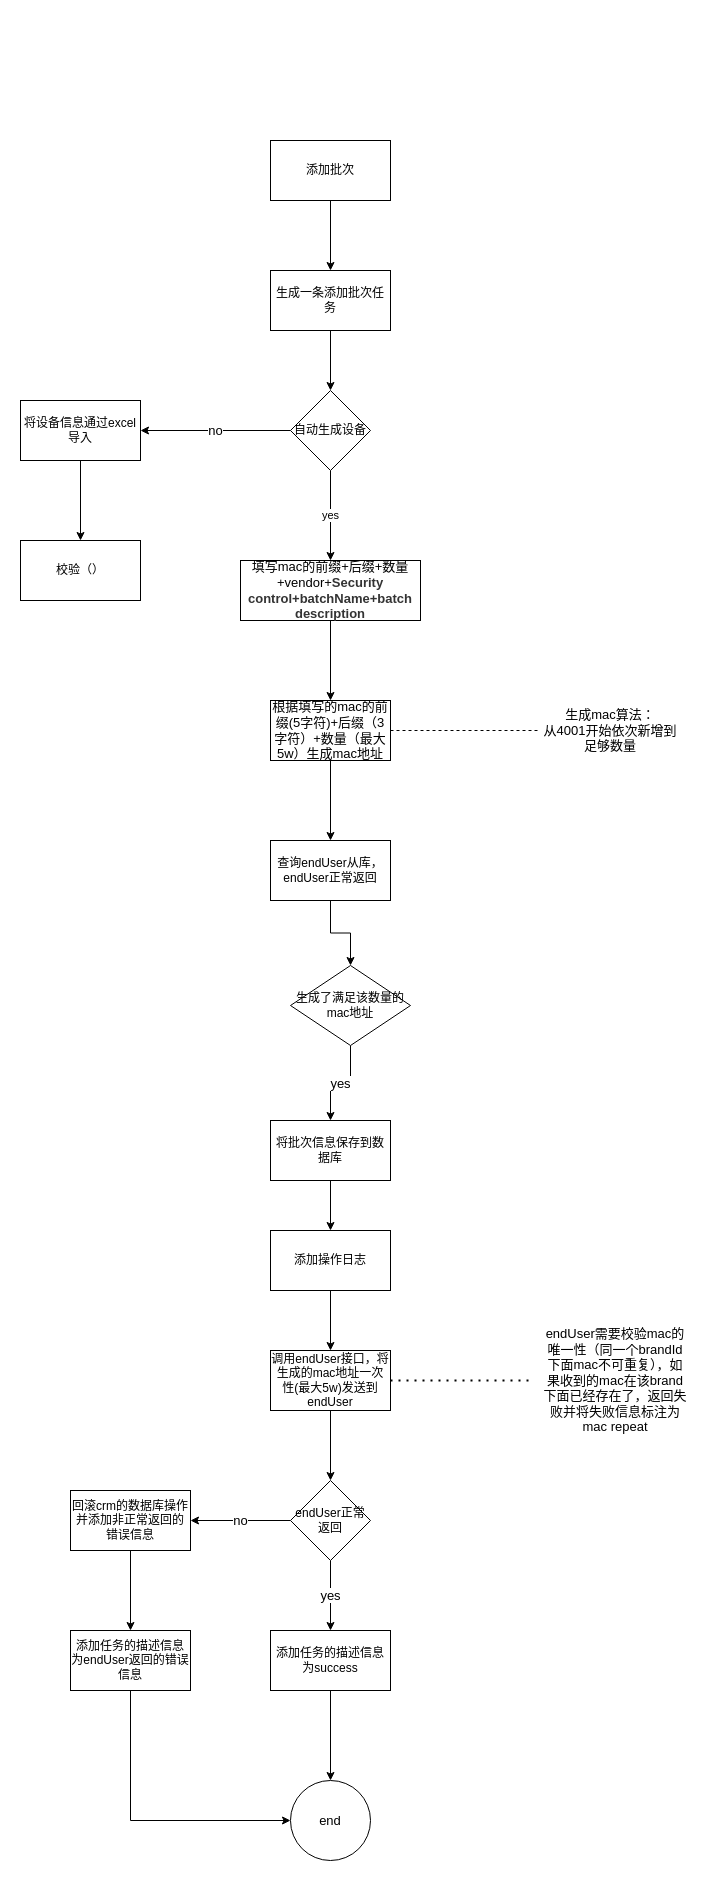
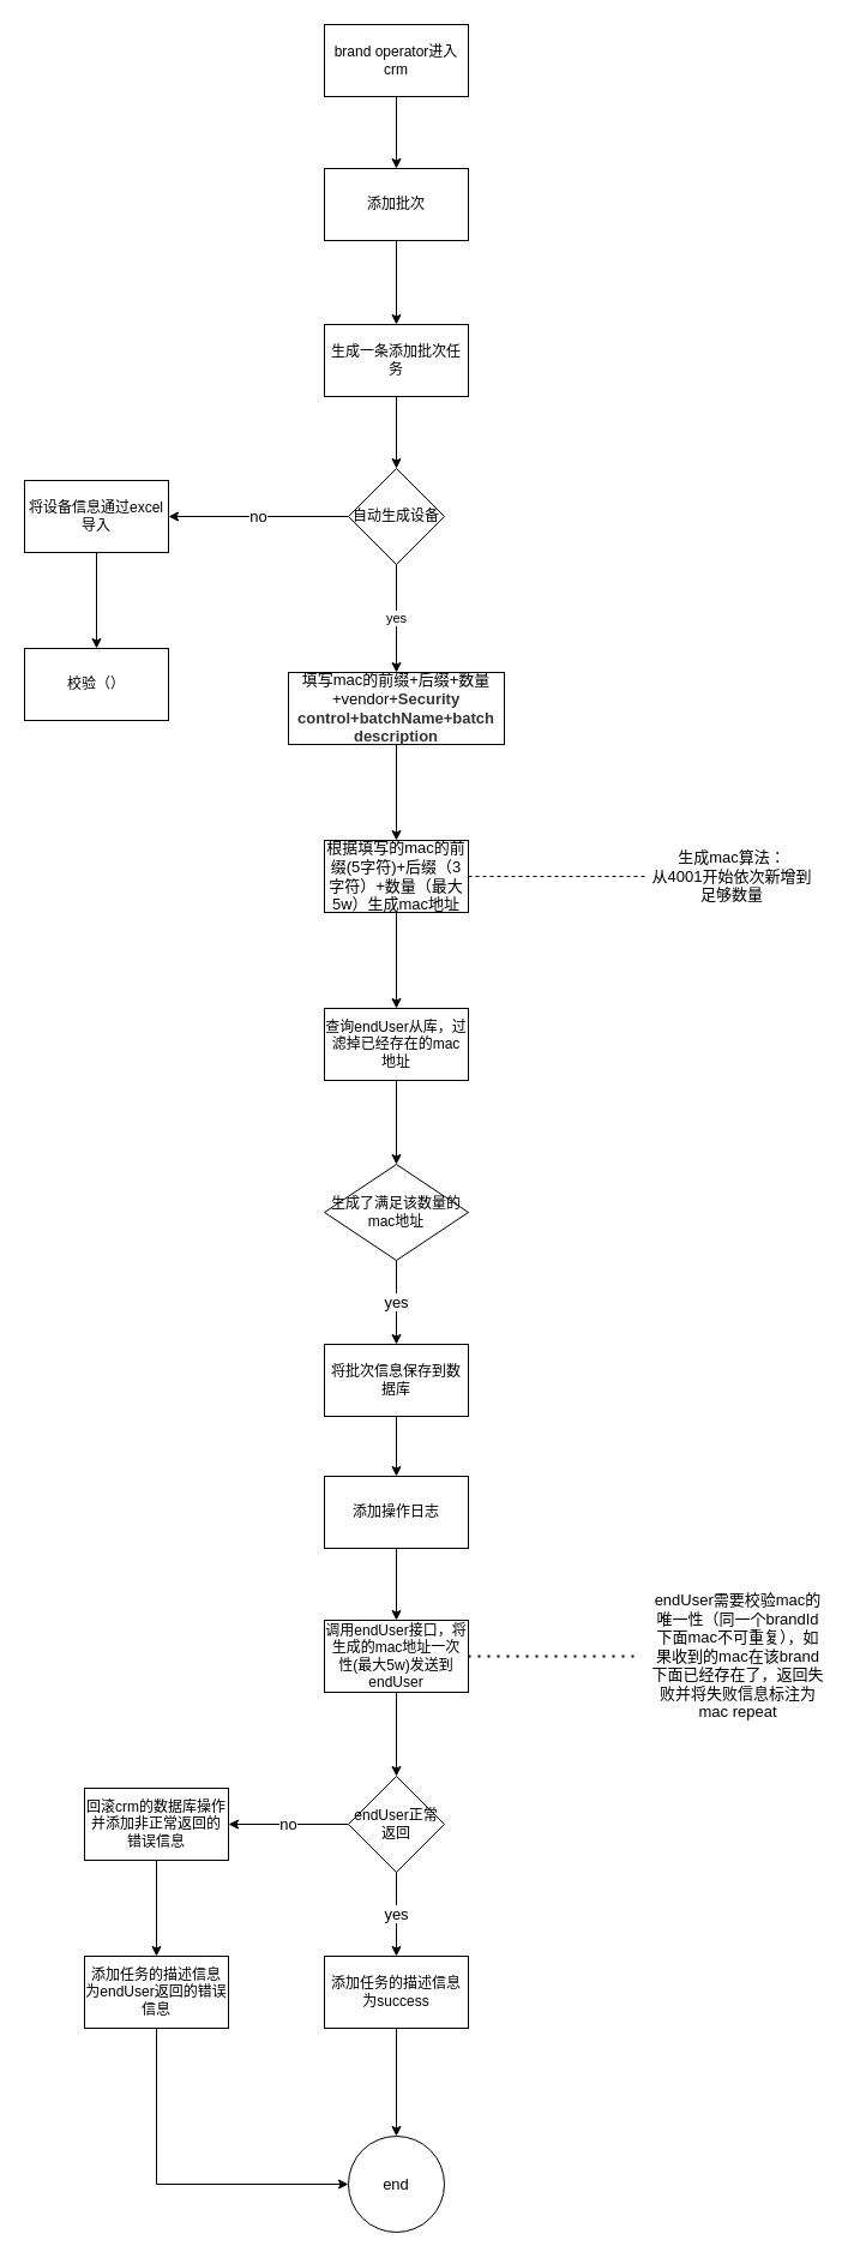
  <mxCell id="0" />
  <mxCell id="1" parent="0" />
  <mxCell id="2" value="" style="edgeStyle=orthogonalEdgeStyle;rounded=0;orthogonalLoop=1;jettySize=auto;html=1;" edge="1" parent="1" source="3" target="6"><mxGeometry relative="1" as="geometry" /></mxCell>
  <mxCell id="3" value="生成一条添加批次任务" style="rounded=0;whiteSpace=wrap;html=1;" vertex="1" parent="1"><mxGeometry x="270" y="270" width="120" height="60" as="geometry" /></mxCell>
  <mxCell id="4" value="yes" style="edgeStyle=orthogonalEdgeStyle;rounded=0;orthogonalLoop=1;jettySize=auto;html=1;" edge="1" parent="1" source="6" target="8"><mxGeometry relative="1" as="geometry" /></mxCell>
  <mxCell id="5" value="no" style="edgeStyle=orthogonalEdgeStyle;rounded=0;orthogonalLoop=1;jettySize=auto;html=1;fontSize=13;" edge="1" parent="1" source="6" target="40"><mxGeometry relative="1" as="geometry" /></mxCell>
  <mxCell id="6" value="自动生成设备" style="rhombus;whiteSpace=wrap;html=1;rounded=0;" vertex="1" parent="1"><mxGeometry x="290" y="390" width="80" height="80" as="geometry" /></mxCell>
  <mxCell id="7" value="" style="edgeStyle=orthogonalEdgeStyle;rounded=0;orthogonalLoop=1;jettySize=auto;html=1;fontSize=13;" edge="1" parent="1" source="8" target="10"><mxGeometry relative="1" as="geometry" /></mxCell>
  <mxCell id="8" value="&lt;font style=&quot;font-size: 13px;&quot;&gt;填写mac的前缀+后缀+数量+vendor+&lt;span style=&quot;color: rgb(51, 51, 51); font-family: &amp;quot;Arial Negreta&amp;quot;, &amp;quot;Arial Normal&amp;quot;, Arial, sans-serif; font-weight: 700; text-align: left;&quot;&gt;Security control+batchName+batch description&lt;/span&gt;&lt;/font&gt;" style="whiteSpace=wrap;html=1;rounded=0;" vertex="1" parent="1"><mxGeometry x="240" y="560" width="180" height="60" as="geometry" /></mxCell>
  <mxCell id="9" value="" style="edgeStyle=orthogonalEdgeStyle;rounded=0;orthogonalLoop=1;jettySize=auto;html=1;fontSize=13;" edge="1" parent="1" source="10" target="12"><mxGeometry relative="1" as="geometry" /></mxCell>
  <mxCell id="10" value="&lt;span style=&quot;font-size: 13px;&quot;&gt;根据填写的mac的前缀(5字符)+后缀（3字符）+数量（最大5w）生成mac地址&lt;/span&gt;" style="whiteSpace=wrap;html=1;rounded=0;" vertex="1" parent="1"><mxGeometry x="270" y="700" width="120" height="60" as="geometry" /></mxCell>
  <mxCell id="11" value="" style="edgeStyle=orthogonalEdgeStyle;rounded=0;orthogonalLoop=1;jettySize=auto;html=1;fontSize=13;" edge="1" parent="1" source="12" target="14"><mxGeometry relative="1" as="geometry" /></mxCell>
- <mxCell id="12" value="查询endUser从库，endUser正常返回" style="whiteSpace=wrap;html=1;rounded=0;" vertex="1" parent="1"><mxGeometry x="270" y="840" width="120" height="60" as="geometry" /></mxCell>
+ <mxCell id="12" value="查询endUser从库，过滤掉已经存在的mac地址" style="whiteSpace=wrap;html=1;rounded=0;" vertex="1" parent="1"><mxGeometry x="270" y="840" width="120" height="60" as="geometry" /></mxCell>
  <mxCell id="13" value="yes" style="edgeStyle=orthogonalEdgeStyle;rounded=0;orthogonalLoop=1;jettySize=auto;html=1;fontSize=13;" edge="1" parent="1" source="14" target="22"><mxGeometry relative="1" as="geometry" /></mxCell>
- <mxCell id="14" value="生成了满足该数量的mac地址" style="rhombus;whiteSpace=wrap;html=1;rounded=0;" vertex="1" parent="1"><mxGeometry x="290" y="965" width="120" height="80" as="geometry" /></mxCell>
+ <mxCell id="14" value="生成了满足该数量的mac地址" style="rhombus;whiteSpace=wrap;html=1;rounded=0;" vertex="1" parent="1"><mxGeometry x="270" y="970" width="120" height="80" as="geometry" /></mxCell>
  <mxCell id="15" value="" style="edgeStyle=orthogonalEdgeStyle;rounded=0;orthogonalLoop=1;jettySize=auto;html=1;fontSize=13;" edge="1" parent="1" source="16" target="19"><mxGeometry relative="1" as="geometry" /></mxCell>
  <mxCell id="16" value="调用endUser接口，将生成的mac地址一次性(最大5w)发送到endUser" style="whiteSpace=wrap;html=1;rounded=0;" vertex="1" parent="1"><mxGeometry x="270" y="1350" width="120" height="60" as="geometry" /></mxCell>
  <mxCell id="17" value="yes" style="edgeStyle=orthogonalEdgeStyle;rounded=0;orthogonalLoop=1;jettySize=auto;html=1;fontSize=13;entryX=0.5;entryY=0;entryDx=0;entryDy=0;" edge="1" parent="1" source="19" target="34"><mxGeometry relative="1" as="geometry"><mxPoint x="330" y="1650" as="targetPoint" /></mxGeometry></mxCell>
  <mxCell id="18" value="no" style="edgeStyle=orthogonalEdgeStyle;rounded=0;orthogonalLoop=1;jettySize=auto;html=1;fontSize=13;" edge="1" parent="1" source="19" target="26"><mxGeometry relative="1" as="geometry" /></mxCell>
  <mxCell id="19" value="endUser正常返回" style="rhombus;whiteSpace=wrap;html=1;rounded=0;" vertex="1" parent="1"><mxGeometry x="290" y="1480" width="80" height="80" as="geometry" /></mxCell>
  <mxCell id="20" value="end" style="ellipse;whiteSpace=wrap;html=1;aspect=fixed;fontSize=13;" vertex="1" parent="1"><mxGeometry x="290" y="1780" width="80" height="80" as="geometry" /></mxCell>
  <mxCell id="21" value="" style="edgeStyle=orthogonalEdgeStyle;rounded=0;orthogonalLoop=1;jettySize=auto;html=1;fontSize=13;" edge="1" parent="1" source="22" target="24"><mxGeometry relative="1" as="geometry" /></mxCell>
  <mxCell id="22" value="将批次信息保存到数据库" style="whiteSpace=wrap;html=1;rounded=0;" vertex="1" parent="1"><mxGeometry x="270" y="1120" width="120" height="60" as="geometry" /></mxCell>
  <mxCell id="23" value="" style="edgeStyle=orthogonalEdgeStyle;rounded=0;orthogonalLoop=1;jettySize=auto;html=1;fontSize=13;" edge="1" parent="1" source="24" target="16"><mxGeometry relative="1" as="geometry" /></mxCell>
  <mxCell id="24" value="添加操作日志" style="whiteSpace=wrap;html=1;rounded=0;" vertex="1" parent="1"><mxGeometry x="270" y="1230" width="120" height="60" as="geometry" /></mxCell>
  <mxCell id="25" value="" style="edgeStyle=orthogonalEdgeStyle;rounded=0;orthogonalLoop=1;jettySize=auto;html=1;fontSize=13;" edge="1" parent="1" source="26" target="28"><mxGeometry relative="1" as="geometry" /></mxCell>
  <mxCell id="26" value="回滚crm的数据库操作并添加非正常返回的错误信息" style="whiteSpace=wrap;html=1;rounded=0;" vertex="1" parent="1"><mxGeometry x="70" y="1490" width="120" height="60" as="geometry" /></mxCell>
  <mxCell id="27" style="edgeStyle=orthogonalEdgeStyle;rounded=0;orthogonalLoop=1;jettySize=auto;html=1;entryX=0;entryY=0.5;entryDx=0;entryDy=0;fontSize=13;" edge="1" parent="1" source="28" target="20"><mxGeometry relative="1" as="geometry"><Array as="points"><mxPoint x="130" y="1820" /></Array></mxGeometry></mxCell>
  <mxCell id="28" value="添加任务的描述信息为endUser返回的错误信息" style="whiteSpace=wrap;html=1;rounded=0;" vertex="1" parent="1"><mxGeometry x="70" y="1630" width="120" height="60" as="geometry" /></mxCell>
  <mxCell id="29" value="" style="edgeStyle=orthogonalEdgeStyle;rounded=0;orthogonalLoop=1;jettySize=auto;html=1;fontSize=13;" edge="1" parent="1" source="30" target="3"><mxGeometry relative="1" as="geometry" /></mxCell>
  <mxCell id="30" value="添加批次" style="rounded=0;whiteSpace=wrap;html=1;" vertex="1" parent="1"><mxGeometry x="270" y="140" width="120" height="60" as="geometry" /></mxCell>
+ <mxCell id="31" value="" style="edgeStyle=orthogonalEdgeStyle;rounded=0;orthogonalLoop=1;jettySize=auto;html=1;fontSize=13;" edge="1" parent="1" source="32" target="30"><mxGeometry relative="1" as="geometry" /></mxCell>
+ <mxCell id="32" value="brand operator进入crm" style="rounded=0;whiteSpace=wrap;html=1;" vertex="1" parent="1"><mxGeometry x="270" y="20" width="120" height="60" as="geometry" /></mxCell>
  <mxCell id="33" value="" style="edgeStyle=orthogonalEdgeStyle;rounded=0;orthogonalLoop=1;jettySize=auto;html=1;fontSize=13;" edge="1" parent="1" source="34" target="20"><mxGeometry relative="1" as="geometry" /></mxCell>
  <mxCell id="34" value="添加任务的描述信息为success" style="whiteSpace=wrap;html=1;rounded=0;" vertex="1" parent="1"><mxGeometry x="270" y="1630" width="120" height="60" as="geometry" /></mxCell>
  <mxCell id="35" value="" style="endArrow=none;dashed=1;html=1;dashPattern=1 3;strokeWidth=2;rounded=0;fontSize=13;exitX=1;exitY=0.5;exitDx=0;exitDy=0;entryX=0;entryY=0.5;entryDx=0;entryDy=0;" edge="1" parent="1" source="16"><mxGeometry width="50" height="50" relative="1" as="geometry"><mxPoint x="410" y="1410" as="sourcePoint" /><mxPoint x="530" y="1380" as="targetPoint" /></mxGeometry></mxCell>
  <mxCell id="36" value="endUser需要校验mac的唯一性（同一个brandId下面mac不可重复），如果收到的mac在该brand下面已经存在了，返回失败并将失败信息标注为mac repeat" style="text;html=1;strokeColor=none;fillColor=none;align=center;verticalAlign=middle;whiteSpace=wrap;rounded=0;fontSize=13;" vertex="1" parent="1"><mxGeometry x="540" y="1315" width="150" height="130" as="geometry" /></mxCell>
  <mxCell id="37" value="生成mac算法：&lt;br&gt;从4001开始依次新增到足够数量" style="text;html=1;strokeColor=none;fillColor=none;align=center;verticalAlign=middle;whiteSpace=wrap;rounded=0;fontSize=13;" vertex="1" parent="1"><mxGeometry x="540" y="697.5" width="140" height="65" as="geometry" /></mxCell>
  <mxCell id="38" value="" style="endArrow=none;dashed=1;html=1;rounded=0;fontSize=13;exitX=1;exitY=0.5;exitDx=0;exitDy=0;" edge="1" parent="1" source="10" target="37"><mxGeometry width="50" height="50" relative="1" as="geometry"><mxPoint x="420" y="760" as="sourcePoint" /><mxPoint x="470" y="710" as="targetPoint" /></mxGeometry></mxCell>
  <mxCell id="39" value="" style="edgeStyle=orthogonalEdgeStyle;rounded=0;orthogonalLoop=1;jettySize=auto;html=1;fontSize=13;" edge="1" parent="1" source="40" target="41"><mxGeometry relative="1" as="geometry" /></mxCell>
  <mxCell id="40" value="将设备信息通过excel导入" style="whiteSpace=wrap;html=1;rounded=0;" vertex="1" parent="1"><mxGeometry x="20" y="400" width="120" height="60" as="geometry" /></mxCell>
  <mxCell id="41" value="校验（）" style="whiteSpace=wrap;html=1;rounded=0;" vertex="1" parent="1"><mxGeometry x="20" y="540" width="120" height="60" as="geometry" /></mxCell>
